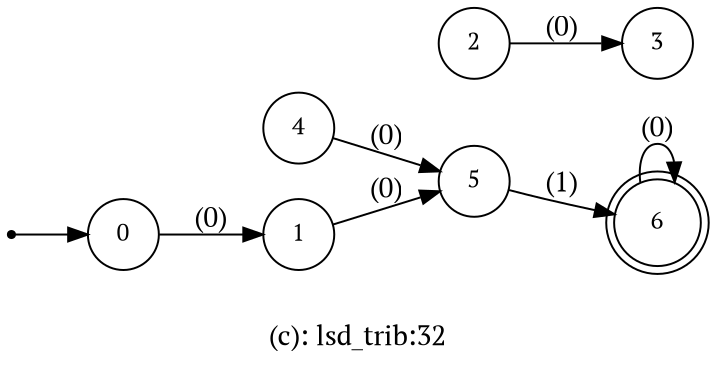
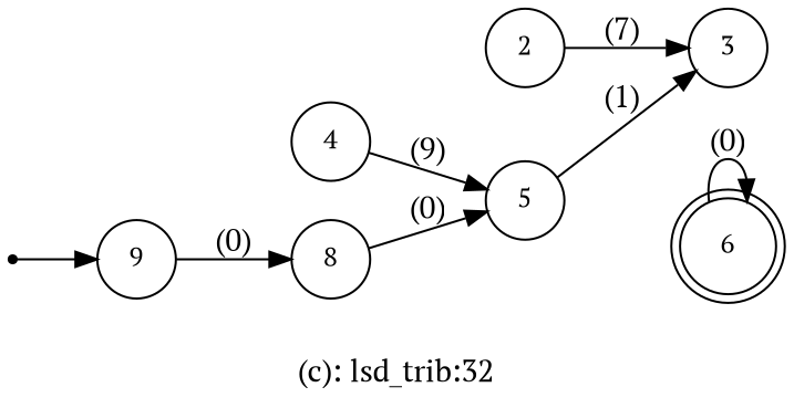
  digraph {
    fontname="PT Serif"
    label="(c): lsd_trib:32"
    rankdir=LR
    node [fontname="PT Serif" fontsize=12 shape=circle]
    edge [fontname="PT Serif"]
-   n1 [label=0]
-   n2 [label=1]
+   n1 [label=9]
+   n2 [label=8]
    n3 [label=5]
    n4 [label=2]
    n5 [label=3]
    n6 [label=4]
    n7 [label=6 shape=doublecircle]
    n8 [label=6 shape=point]
    n1 -> n2 [label="(0)"]
    n2 -> n3 [label="(0)"]
-   n3 -> n7 [label="(1)"]
-   n4 -> n5 [label="(0)"]
-   n6 -> n3 [label="(0)"]
+   n3 -> n5 [label="(1)"]
+   n4 -> n5 [label="(7)"]
+   n6 -> n3 [label="(9)"]
    n7 -> n7 [label="(0)"]
    n8 -> n1
  }
